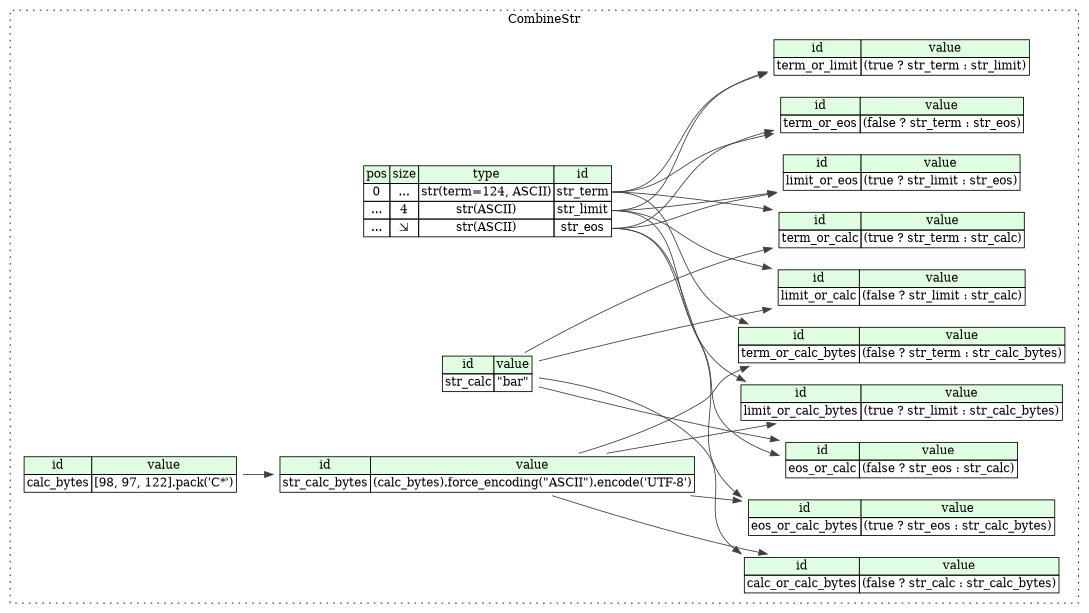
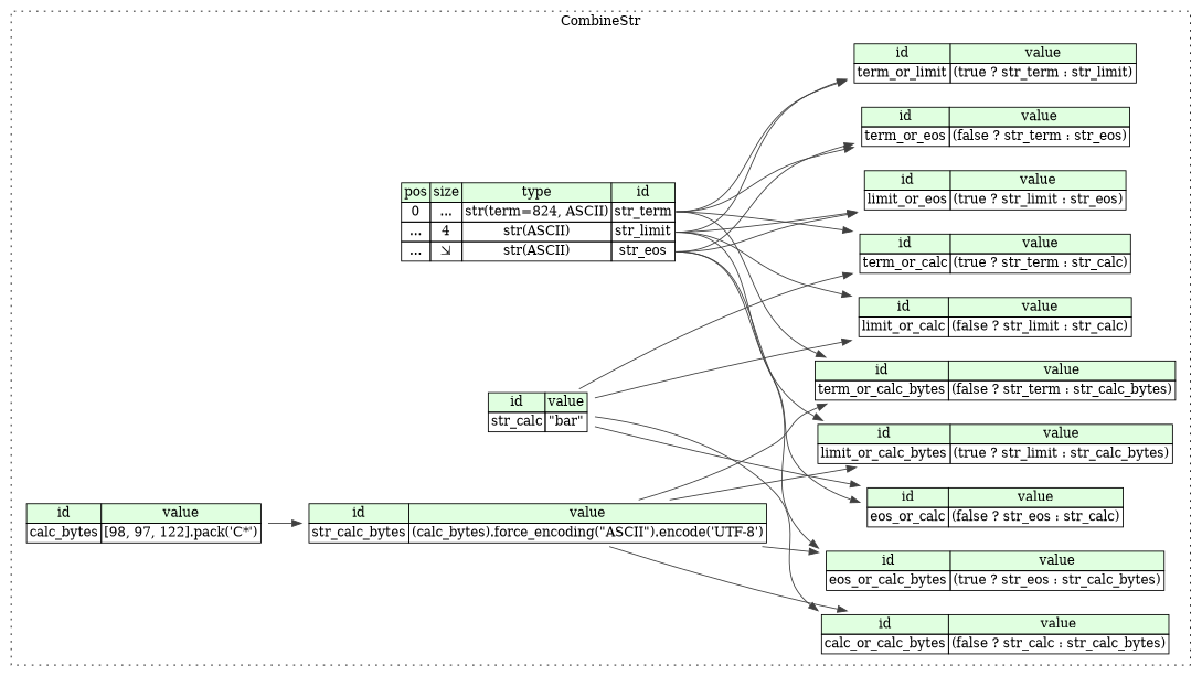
  digraph {
    rankdir=LR
    node [shape=plaintext]
    edge [color="#404040" tailport=str_term_type]
-   n1 [label=<<TABLE BORDER="0" CELLBORDER="1" CELLSPACING="0"> 			<TR><TD BGCOLOR="#E0FFE0">pos</TD><TD BGCOLOR="#E0FFE0">size</TD><TD BGCOLOR="#E0FFE0">type</TD><TD BGCOLOR="#E0FFE0">id</TD></TR> 			<TR><TD PORT="str_term_pos">0</TD><TD PORT="str_term_size">...</TD><TD>str(term=124, ASCII)</TD><TD PORT="str_term_type">str_term</TD></TR> 			<TR><TD PORT="str_limit_pos">...</TD><TD PORT="str_limit_size">4</TD><TD>str(ASCII)</TD><TD PORT="str_limit_type">str_limit</TD></TR> 			<TR><TD PORT="str_eos_pos">...</TD><TD PORT="str_eos_size">⇲</TD><TD>str(ASCII)</TD><TD PORT="str_eos_type">str_eos</TD></TR> 		</TABLE>>]
+   n1 [label=<<TABLE BORDER="0" CELLBORDER="1" CELLSPACING="0"> 			<TR><TD BGCOLOR="#E0FFE0">pos</TD><TD BGCOLOR="#E0FFE0">size</TD><TD BGCOLOR="#E0FFE0">type</TD><TD BGCOLOR="#E0FFE0">id</TD></TR> 			<TR><TD PORT="str_term_pos">0</TD><TD PORT="str_term_size">...</TD><TD>str(term=824, ASCII)</TD><TD PORT="str_term_type">str_term</TD></TR> 			<TR><TD PORT="str_limit_pos">...</TD><TD PORT="str_limit_size">4</TD><TD>str(ASCII)</TD><TD PORT="str_limit_type">str_limit</TD></TR> 			<TR><TD PORT="str_eos_pos">...</TD><TD PORT="str_eos_size">⇲</TD><TD>str(ASCII)</TD><TD PORT="str_eos_type">str_eos</TD></TR> 		</TABLE>>]
    n2 [label=<<TABLE BORDER="0" CELLBORDER="1" CELLSPACING="0"> 			<TR><TD BGCOLOR="#E0FFE0">id</TD><TD BGCOLOR="#E0FFE0">value</TD></TR> 			<TR><TD>term_or_eos</TD><TD>(false ? str_term : str_eos)</TD></TR> 		</TABLE>>]
    n3 [label=<<TABLE BORDER="0" CELLBORDER="1" CELLSPACING="0"> 			<TR><TD BGCOLOR="#E0FFE0">id</TD><TD BGCOLOR="#E0FFE0">value</TD></TR> 			<TR><TD>eos_or_calc_bytes</TD><TD>(true ? str_eos : str_calc_bytes)</TD></TR> 		</TABLE>>]
    n4 [label=<<TABLE BORDER="0" CELLBORDER="1" CELLSPACING="0"> 			<TR><TD BGCOLOR="#E0FFE0">id</TD><TD BGCOLOR="#E0FFE0">value</TD></TR> 			<TR><TD>limit_or_calc</TD><TD>(false ? str_limit : str_calc)</TD></TR> 		</TABLE>>]
    n5 [label=<<TABLE BORDER="0" CELLBORDER="1" CELLSPACING="0"> 			<TR><TD BGCOLOR="#E0FFE0">id</TD><TD BGCOLOR="#E0FFE0">value</TD></TR> 			<TR><TD>str_calc_bytes</TD><TD>(calc_bytes).force_encoding(&quot;ASCII&quot;).encode('UTF-8')</TD></TR> 		</TABLE>>]
    n6 [label=<<TABLE BORDER="0" CELLBORDER="1" CELLSPACING="0"> 			<TR><TD BGCOLOR="#E0FFE0">id</TD><TD BGCOLOR="#E0FFE0">value</TD></TR> 			<TR><TD>limit_or_calc_bytes</TD><TD>(true ? str_limit : str_calc_bytes)</TD></TR> 		</TABLE>>]
    n7 [label=<<TABLE BORDER="0" CELLBORDER="1" CELLSPACING="0"> 			<TR><TD BGCOLOR="#E0FFE0">id</TD><TD BGCOLOR="#E0FFE0">value</TD></TR> 			<TR><TD>eos_or_calc</TD><TD>(false ? str_eos : str_calc)</TD></TR> 		</TABLE>>]
    n8 [label=<<TABLE BORDER="0" CELLBORDER="1" CELLSPACING="0"> 			<TR><TD BGCOLOR="#E0FFE0">id</TD><TD BGCOLOR="#E0FFE0">value</TD></TR> 			<TR><TD>limit_or_eos</TD><TD>(true ? str_limit : str_eos)</TD></TR> 		</TABLE>>]
    n9 [label=<<TABLE BORDER="0" CELLBORDER="1" CELLSPACING="0"> 			<TR><TD BGCOLOR="#E0FFE0">id</TD><TD BGCOLOR="#E0FFE0">value</TD></TR> 			<TR><TD>str_calc</TD><TD>&quot;bar&quot;</TD></TR> 		</TABLE>>]
    n10 [label=<<TABLE BORDER="0" CELLBORDER="1" CELLSPACING="0"> 			<TR><TD BGCOLOR="#E0FFE0">id</TD><TD BGCOLOR="#E0FFE0">value</TD></TR> 			<TR><TD>calc_bytes</TD><TD>[98, 97, 122].pack('C*')</TD></TR> 		</TABLE>>]
    n11 [label=<<TABLE BORDER="0" CELLBORDER="1" CELLSPACING="0"> 			<TR><TD BGCOLOR="#E0FFE0">id</TD><TD BGCOLOR="#E0FFE0">value</TD></TR> 			<TR><TD>term_or_calc_bytes</TD><TD>(false ? str_term : str_calc_bytes)</TD></TR> 		</TABLE>>]
    n12 [label=<<TABLE BORDER="0" CELLBORDER="1" CELLSPACING="0"> 			<TR><TD BGCOLOR="#E0FFE0">id</TD><TD BGCOLOR="#E0FFE0">value</TD></TR> 			<TR><TD>term_or_limit</TD><TD>(true ? str_term : str_limit)</TD></TR> 		</TABLE>>]
    n13 [label=<<TABLE BORDER="0" CELLBORDER="1" CELLSPACING="0"> 			<TR><TD BGCOLOR="#E0FFE0">id</TD><TD BGCOLOR="#E0FFE0">value</TD></TR> 			<TR><TD>term_or_calc</TD><TD>(true ? str_term : str_calc)</TD></TR> 		</TABLE>>]
    n14 [label=<<TABLE BORDER="0" CELLBORDER="1" CELLSPACING="0"> 			<TR><TD BGCOLOR="#E0FFE0">id</TD><TD BGCOLOR="#E0FFE0">value</TD></TR> 			<TR><TD>calc_or_calc_bytes</TD><TD>(false ? str_calc : str_calc_bytes)</TD></TR> 		</TABLE>>]
    subgraph cluster_1 {
      label=CombineStr
      style=dotted
      n1
      n2
      n3
      n4
      n5
      n6
      n7
      n8
      n9
      n10
      n11
      n12
      n13
      n14
    }
    n1 -> n2
    n1 -> n2 [tailport=str_eos_type]
    n1 -> n3 [tailport=str_eos_type]
    n1 -> n4 [tailport=str_limit_type]
    n1 -> n6 [tailport=str_limit_type]
    n1 -> n7 [tailport=str_eos_type]
    n1 -> n8 [tailport=str_limit_type]
    n1 -> n8 [tailport=str_eos_type]
    n1 -> n11
    n1 -> n12
    n1 -> n12 [tailport=str_limit_type]
    n1 -> n13
    n5 -> n3 [tailport=str_calc_bytes_type]
    n5 -> n6 [tailport=str_calc_bytes_type]
    n5 -> n11 [tailport=str_calc_bytes_type]
    n5 -> n14 [tailport=str_calc_bytes_type]
    n9 -> n4 [tailport=str_calc_type]
    n9 -> n7 [tailport=str_calc_type]
    n9 -> n13 [tailport=str_calc_type]
    n9 -> n14 [tailport=str_calc_type]
    n10 -> n5 [tailport=calc_bytes_type]
  }
